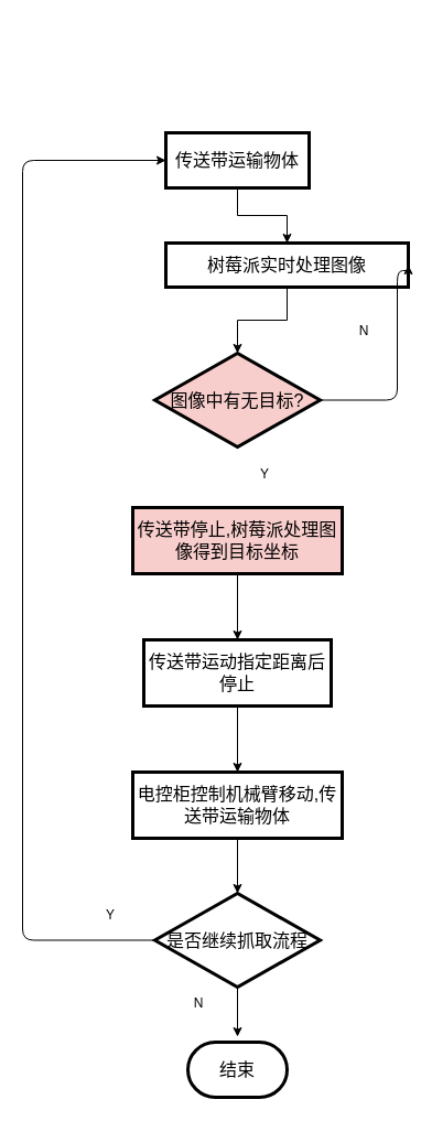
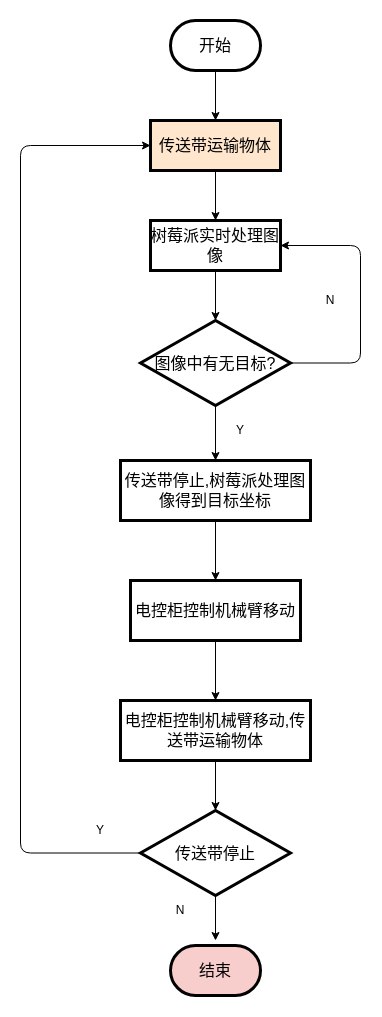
  <mxCell id="0" />
  <mxCell id="1" parent="0" />
+ <mxCell id="2" value="" style="edgeStyle=orthogonalEdgeStyle;rounded=0;orthogonalLoop=1;jettySize=auto;html=1;" parent="1" source="3" target="5" edge="1"><mxGeometry relative="1" as="geometry" /></mxCell>
+ <mxCell id="3" value="&lt;font style=&quot;font-size: 16px&quot;&gt;开始&lt;/font&gt;" style="rounded=1;whiteSpace=wrap;html=1;strokeWidth=3;arcSize=50;" parent="1" vertex="1"><mxGeometry x="170" y="20" width="90" height="50" as="geometry" /></mxCell>
  <mxCell id="4" value="" style="edgeStyle=orthogonalEdgeStyle;rounded=0;orthogonalLoop=1;jettySize=auto;html=1;" parent="1" source="5" target="7" edge="1"><mxGeometry relative="1" as="geometry" /></mxCell>
- <mxCell id="5" value="&lt;font style=&quot;font-size: 16px&quot;&gt;传送带运输物体&lt;/font&gt;" style="rounded=1;whiteSpace=wrap;html=1;strokeWidth=3;arcSize=0;" parent="1" vertex="1"><mxGeometry x="150" y="120" width="130" height="50" as="geometry" /></mxCell>
+ <mxCell id="5" value="&lt;font style=&quot;font-size: 16px&quot;&gt;传送带运输物体&lt;/font&gt;" style="rounded=1;whiteSpace=wrap;html=1;strokeWidth=3;arcSize=0;fillColor=#ffe6cc;" parent="1" vertex="1"><mxGeometry x="150" y="120" width="130" height="50" as="geometry" /></mxCell>
  <mxCell id="6" value="" style="edgeStyle=orthogonalEdgeStyle;rounded=0;orthogonalLoop=1;jettySize=auto;html=1;" parent="1" source="7" target="9" edge="1"><mxGeometry relative="1" as="geometry" /></mxCell>
- <mxCell id="7" value="&lt;font style=&quot;font-size: 16px&quot;&gt;树莓派实时处理图像&lt;/font&gt;" style="rounded=1;whiteSpace=wrap;html=1;strokeWidth=3;arcSize=0;" parent="1" vertex="1"><mxGeometry x="150" y="220" width="220" height="40" as="geometry" /></mxCell>
- <mxCell id="9" value="&lt;font style=&quot;font-size: 16px&quot;&gt;图像中有无目标?&lt;/font&gt;" style="rhombus;whiteSpace=wrap;html=1;rounded=1;strokeWidth=3;arcSize=0;fillColor=#f8cecc;" parent="1" vertex="1"><mxGeometry x="140" y="320" width="150" height="85" as="geometry" /></mxCell>
+ <mxCell id="7" value="&lt;font style=&quot;font-size: 16px&quot;&gt;树莓派实时处理图像&lt;/font&gt;" style="rounded=1;whiteSpace=wrap;html=1;strokeWidth=3;arcSize=0;" parent="1" vertex="1"><mxGeometry x="150" y="220" width="130" height="50" as="geometry" /></mxCell>
+ <mxCell id="8" value="" style="edgeStyle=orthogonalEdgeStyle;rounded=0;orthogonalLoop=1;jettySize=auto;html=1;" parent="1" source="9" target="13" edge="1"><mxGeometry relative="1" as="geometry" /></mxCell>
+ <mxCell id="9" value="&lt;font style=&quot;font-size: 16px&quot;&gt;图像中有无目标?&lt;/font&gt;" style="rhombus;whiteSpace=wrap;html=1;rounded=1;strokeWidth=3;arcSize=0;" parent="1" vertex="1"><mxGeometry x="140" y="320" width="150" height="85" as="geometry" /></mxCell>
  <mxCell id="10" value="" style="endArrow=classic;html=1;edgeStyle=orthogonalEdgeStyle;entryX=1;entryY=0.5;entryDx=0;entryDy=0;exitX=1;exitY=0.5;exitDx=0;exitDy=0;" parent="1" source="9" target="7" edge="1"><mxGeometry width="50" height="50" relative="1" as="geometry"><mxPoint x="340" y="380" as="sourcePoint" /><mxPoint x="330" y="330" as="targetPoint" /><Array as="points"><mxPoint x="360" y="363" /><mxPoint x="360" y="245" /></Array></mxGeometry></mxCell>
  <mxCell id="11" value="N&lt;br&gt;" style="text;html=1;strokeColor=none;fillColor=none;align=center;verticalAlign=middle;whiteSpace=wrap;rounded=0;" parent="1" vertex="1"><mxGeometry x="310" y="290" width="40" height="20" as="geometry" /></mxCell>
  <mxCell id="12" value="" style="edgeStyle=orthogonalEdgeStyle;rounded=0;orthogonalLoop=1;jettySize=auto;html=1;" parent="1" source="13" target="15" edge="1"><mxGeometry relative="1" as="geometry" /></mxCell>
- <mxCell id="13" value="&lt;font style=&quot;font-size: 16px&quot;&gt;传送带停止,树莓派处理图像得到目标坐标&lt;/font&gt;" style="whiteSpace=wrap;html=1;rounded=1;strokeWidth=3;arcSize=0;fillColor=#f8cecc;" parent="1" vertex="1"><mxGeometry x="120" y="460" width="190" height="60" as="geometry" /></mxCell>
+ <mxCell id="13" value="&lt;font style=&quot;font-size: 16px&quot;&gt;传送带停止,树莓派处理图像得到目标坐标&lt;/font&gt;" style="whiteSpace=wrap;html=1;rounded=1;strokeWidth=3;arcSize=0;" parent="1" vertex="1"><mxGeometry x="120" y="460" width="190" height="60" as="geometry" /></mxCell>
  <mxCell id="14" value="" style="edgeStyle=orthogonalEdgeStyle;rounded=0;orthogonalLoop=1;jettySize=auto;html=1;" parent="1" source="15" target="17" edge="1"><mxGeometry relative="1" as="geometry" /></mxCell>
- <mxCell id="15" value="&lt;font style=&quot;font-size: 16px&quot;&gt;传送带运动指定距离后停止&lt;/font&gt;" style="whiteSpace=wrap;html=1;rounded=1;strokeWidth=3;arcSize=0;" parent="1" vertex="1"><mxGeometry x="130" y="580" width="170" height="60" as="geometry" /></mxCell>
+ <mxCell id="15" value="&lt;font style=&quot;font-size: 16px&quot;&gt;电控柜控制机械臂移动&lt;/font&gt;" style="whiteSpace=wrap;html=1;rounded=1;strokeWidth=3;arcSize=0;" parent="1" vertex="1"><mxGeometry x="130" y="580" width="170" height="60" as="geometry" /></mxCell>
  <mxCell id="16" value="" style="edgeStyle=orthogonalEdgeStyle;rounded=0;orthogonalLoop=1;jettySize=auto;html=1;" parent="1" source="17" target="19" edge="1"><mxGeometry relative="1" as="geometry" /></mxCell>
  <mxCell id="17" value="&lt;font style=&quot;font-size: 16px&quot;&gt;电控柜控制机械臂移动,传送带运输物体&lt;/font&gt;" style="whiteSpace=wrap;html=1;rounded=1;strokeWidth=3;arcSize=0;" parent="1" vertex="1"><mxGeometry x="120" y="700" width="190" height="60" as="geometry" /></mxCell>
  <mxCell id="18" value="" style="edgeStyle=orthogonalEdgeStyle;rounded=0;orthogonalLoop=1;jettySize=auto;html=1;" parent="1" source="19" edge="1"><mxGeometry relative="1" as="geometry"><mxPoint x="215" y="940" as="targetPoint" /></mxGeometry></mxCell>
- <mxCell id="19" value="&lt;font style=&quot;font-size: 16px&quot;&gt;是否继续抓取流程&lt;/font&gt;" style="rhombus;whiteSpace=wrap;html=1;rounded=1;strokeWidth=3;arcSize=0;" parent="1" vertex="1"><mxGeometry x="140" y="810" width="150" height="85" as="geometry" /></mxCell>
- <mxCell id="20" value="&lt;font style=&quot;font-size: 16px&quot;&gt;结束&lt;/font&gt;" style="rounded=1;whiteSpace=wrap;html=1;strokeWidth=3;arcSize=50;" parent="1" vertex="1"><mxGeometry x="170" y="945" width="90" height="50" as="geometry" /></mxCell>
+ <mxCell id="19" value="&lt;font style=&quot;font-size: 16px&quot;&gt;传送带停止&lt;/font&gt;" style="rhombus;whiteSpace=wrap;html=1;rounded=1;strokeWidth=3;arcSize=0;" parent="1" vertex="1"><mxGeometry x="140" y="810" width="150" height="85" as="geometry" /></mxCell>
+ <mxCell id="20" value="&lt;font style=&quot;font-size: 16px&quot;&gt;结束&lt;/font&gt;" style="rounded=1;whiteSpace=wrap;html=1;strokeWidth=3;arcSize=50;fillColor=#f8cecc;" parent="1" vertex="1"><mxGeometry x="170" y="945" width="90" height="50" as="geometry" /></mxCell>
  <mxCell id="21" value="Y" style="text;html=1;strokeColor=none;fillColor=none;align=center;verticalAlign=middle;whiteSpace=wrap;rounded=0;" parent="1" vertex="1"><mxGeometry x="220" y="420" width="40" height="20" as="geometry" /></mxCell>
  <mxCell id="22" value="" style="endArrow=classic;html=1;edgeStyle=orthogonalEdgeStyle;exitX=0;exitY=0.5;exitDx=0;exitDy=0;entryX=0;entryY=0.5;entryDx=0;entryDy=0;" parent="1" source="19" target="5" edge="1"><mxGeometry width="50" height="50" relative="1" as="geometry"><mxPoint x="-50" y="857.5" as="sourcePoint" /><mxPoint x="40" y="130" as="targetPoint" /><Array as="points"><mxPoint x="20" y="853" /><mxPoint x="20" y="145" /></Array></mxGeometry></mxCell>
  <mxCell id="23" value="Y" style="text;html=1;strokeColor=none;fillColor=none;align=center;verticalAlign=middle;whiteSpace=wrap;rounded=0;" parent="1" vertex="1"><mxGeometry x="80" y="820" width="40" height="20" as="geometry" /></mxCell>
  <mxCell id="24" value="N&lt;br&gt;" style="text;html=1;strokeColor=none;fillColor=none;align=center;verticalAlign=middle;whiteSpace=wrap;rounded=0;" parent="1" vertex="1"><mxGeometry x="160" y="900" width="40" height="20" as="geometry" /></mxCell>
